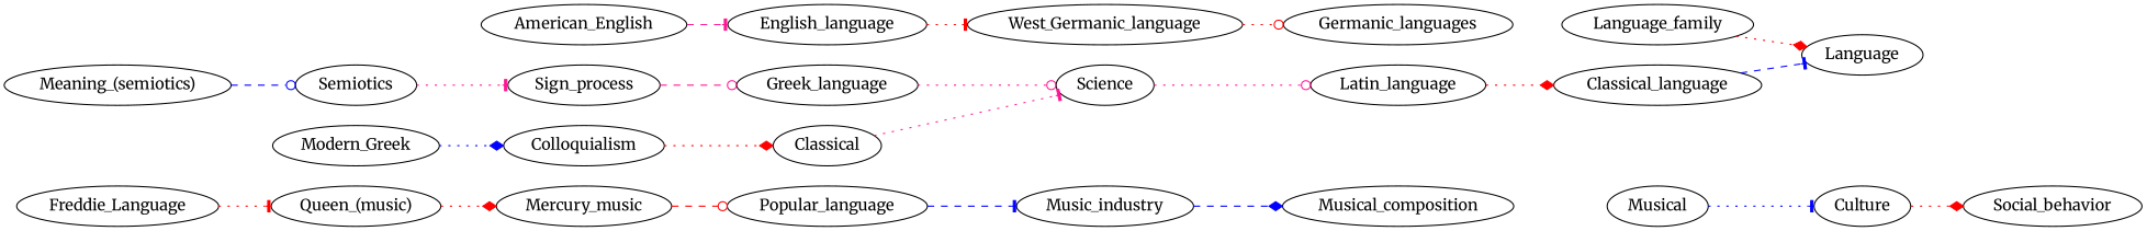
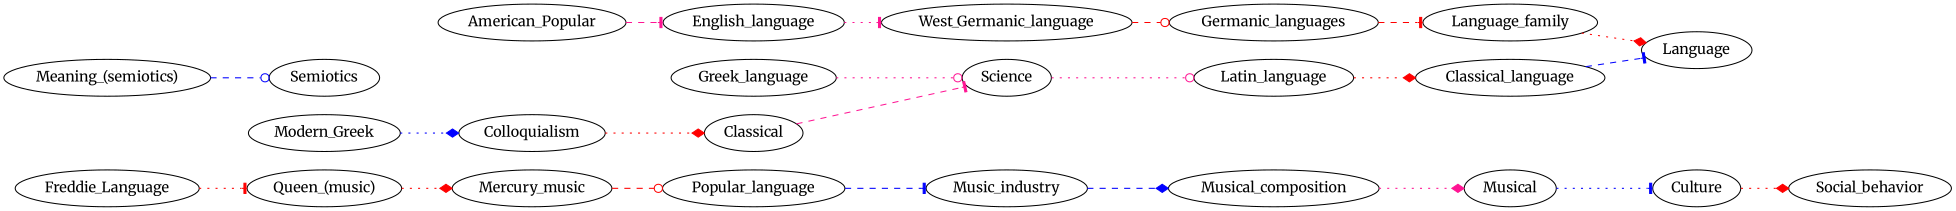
  strict digraph {
    fontname=Merriweather
    rankdir=LR
    node [fontname=Merriweather]
    edge [arrowhead=tee color=red fontname=Merriweather style=dotted]
    n1 [label=Freddie_Language]
    n2 [label="Queen_(music)"]
    n3 [label=Mercury_music]
    n4 [label=Popular_language]
    Music_industry
    Musical_composition
    n7 [label=Musical]
    Culture
    Social_behavior
-   American_English
+   American_English [label=American_Popular]
    English_language
    West_Germanic_language
    Germanic_languages
    Language_family
    Language
    "Meaning_(semiotics)"
    Semiotics
-   Sign_process
    Greek_language
    Science
    Modern_Greek
    Colloquialism
    n23 [label=Classical]
    Latin_language
    Classical_language
    n1 -> n2
    n2 -> n3 [arrowhead=diamond]
    n3 -> n4 [arrowhead=odot style=dashed]
    n4 -> Music_industry [color=blue style=dashed]
    Music_industry -> Musical_composition [arrowhead=diamond color=blue style=dashed]
+   Musical_composition -> n7 [arrowhead=diamond color=deeppink]
    n7 -> Culture [color=blue]
    Culture -> Social_behavior [arrowhead=diamond]
    American_English -> English_language [color=deeppink style=dashed]
-   English_language -> West_Germanic_language
-   West_Germanic_language -> Germanic_languages [arrowhead=odot]
+   English_language -> West_Germanic_language [color=deeppink]
+   West_Germanic_language -> Germanic_languages [arrowhead=odot style=dashed]
+   Germanic_languages -> Language_family [style=dashed]
    Language_family -> Language [arrowhead=diamond]
    "Meaning_(semiotics)" -> Semiotics [arrowhead=odot color=blue style=dashed]
-   Semiotics -> Sign_process [color=deeppink]
-   Sign_process -> Greek_language [arrowhead=odot color=deeppink style=dashed]
    Greek_language -> Science [arrowhead=odot color=deeppink]
    Science -> Latin_language [arrowhead=odot color=deeppink]
    Modern_Greek -> Colloquialism [arrowhead=diamond color=blue]
    Colloquialism -> n23 [arrowhead=diamond]
-   n23 -> Science [color=deeppink]
+   n23 -> Science [color=deeppink style=dashed]
    Latin_language -> Classical_language [arrowhead=diamond]
    Classical_language -> Language [color=blue style=dashed]
  }
